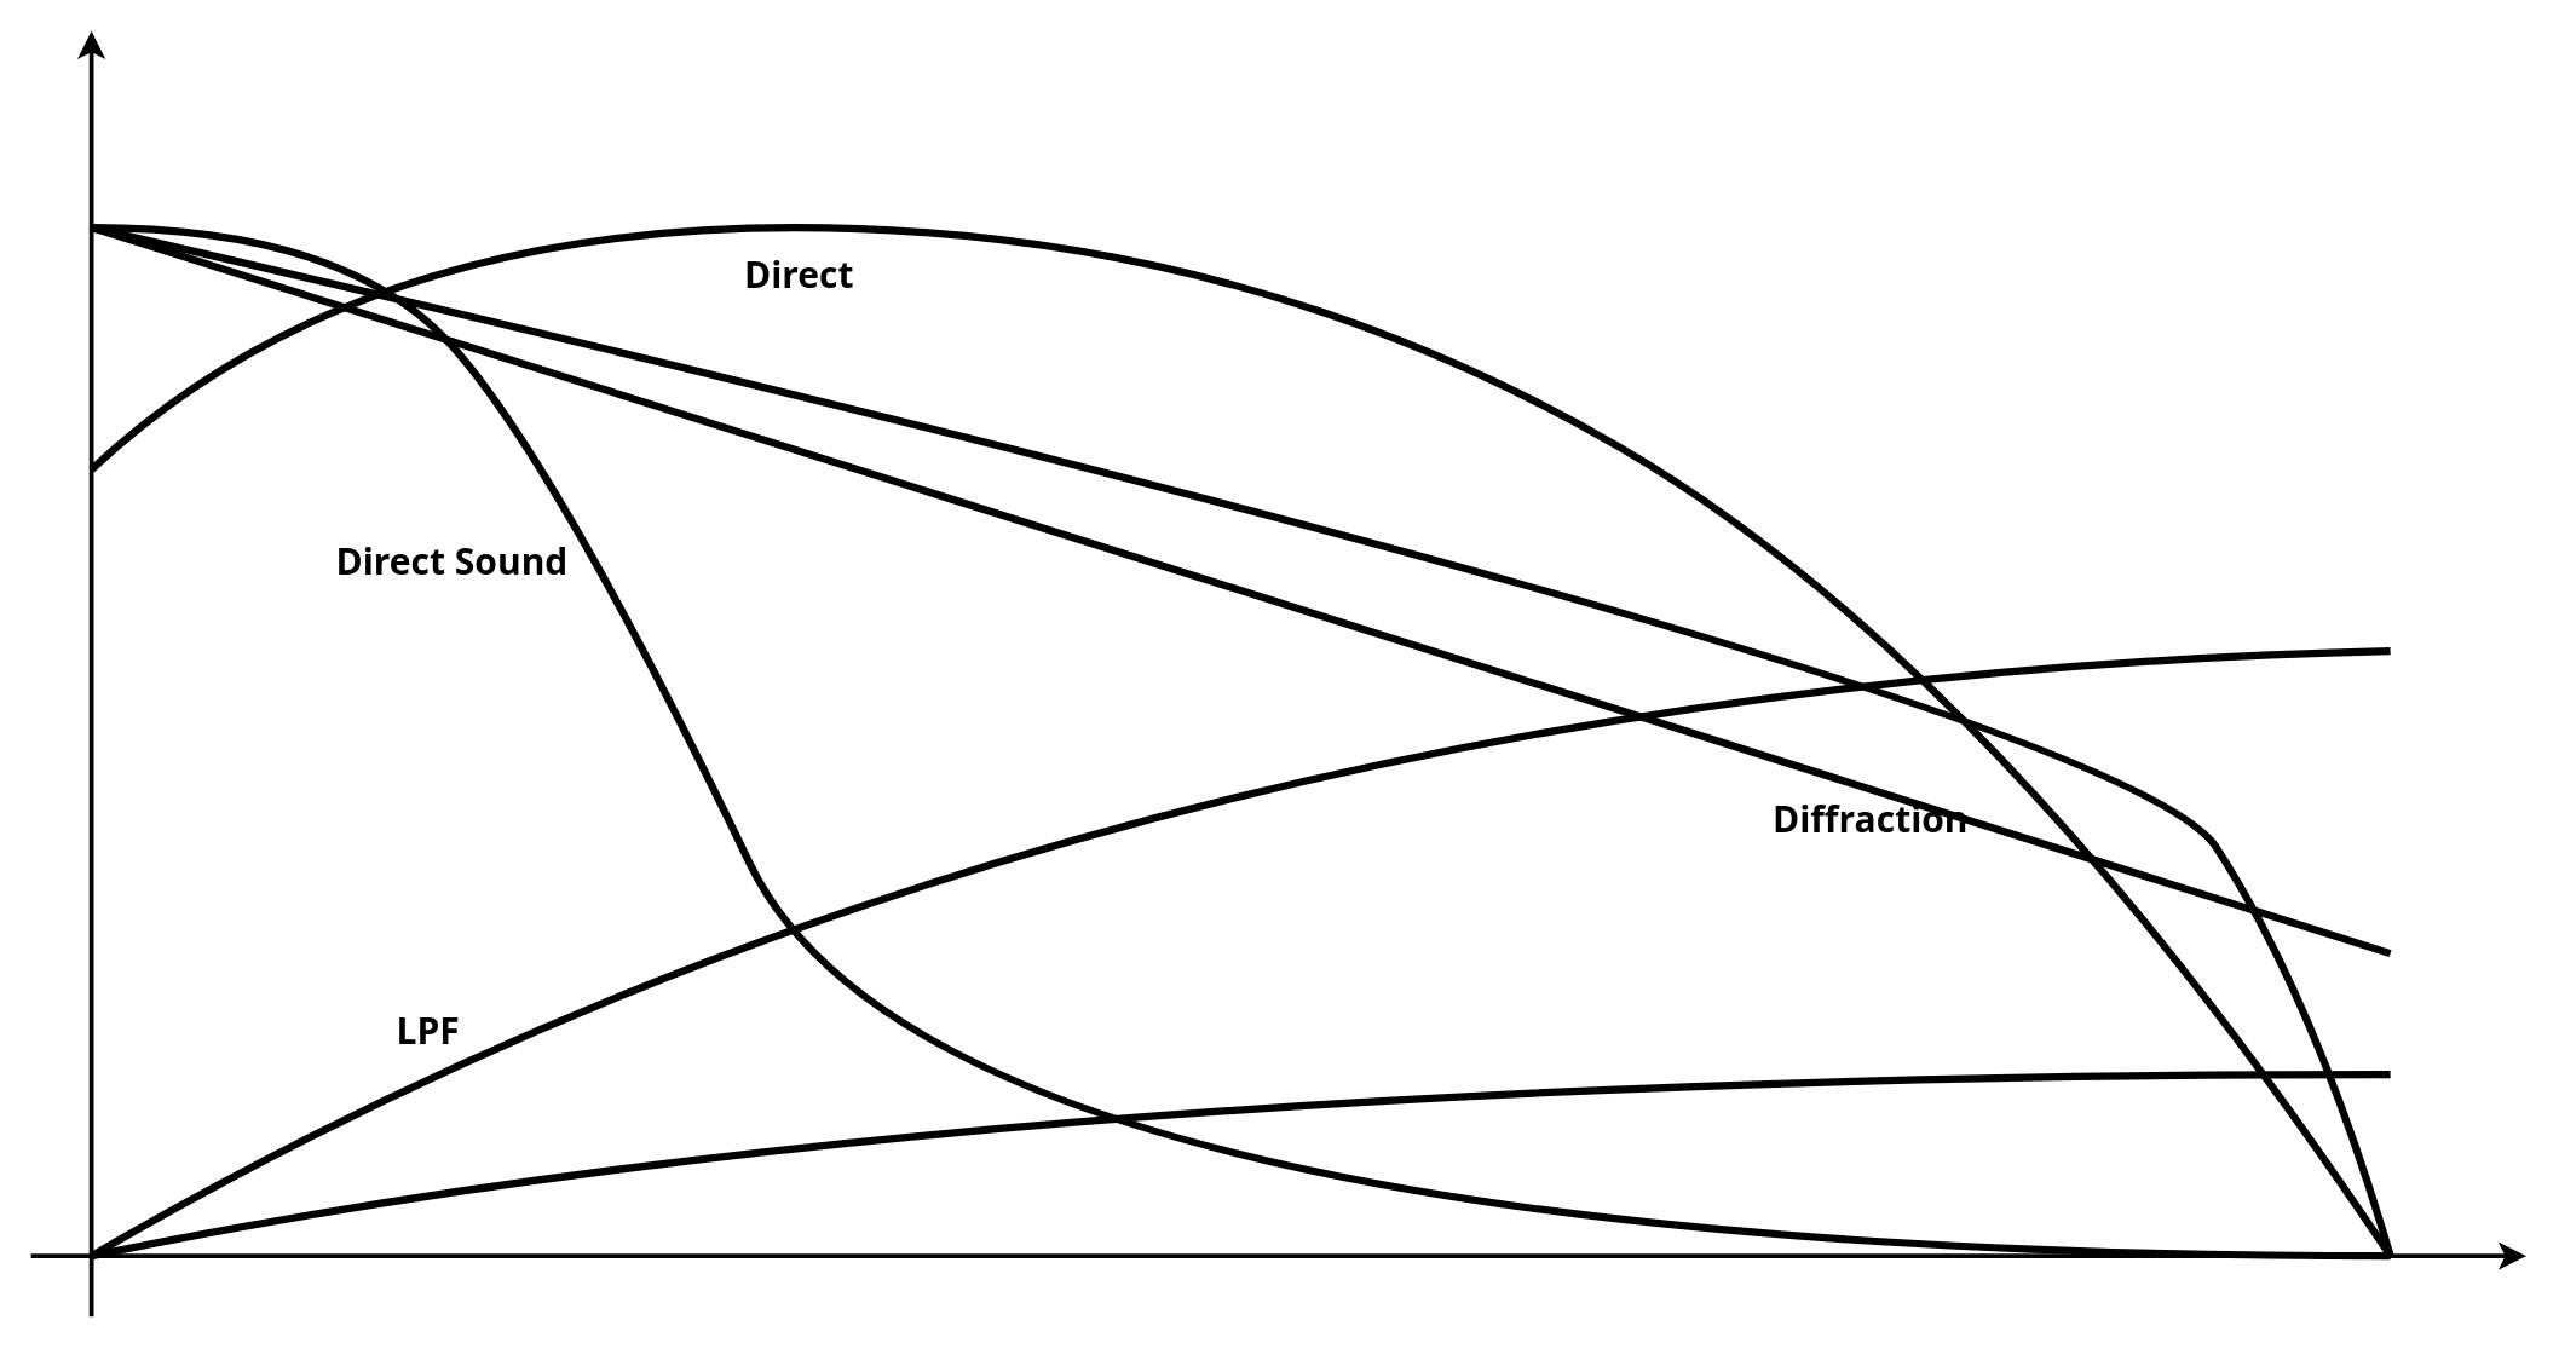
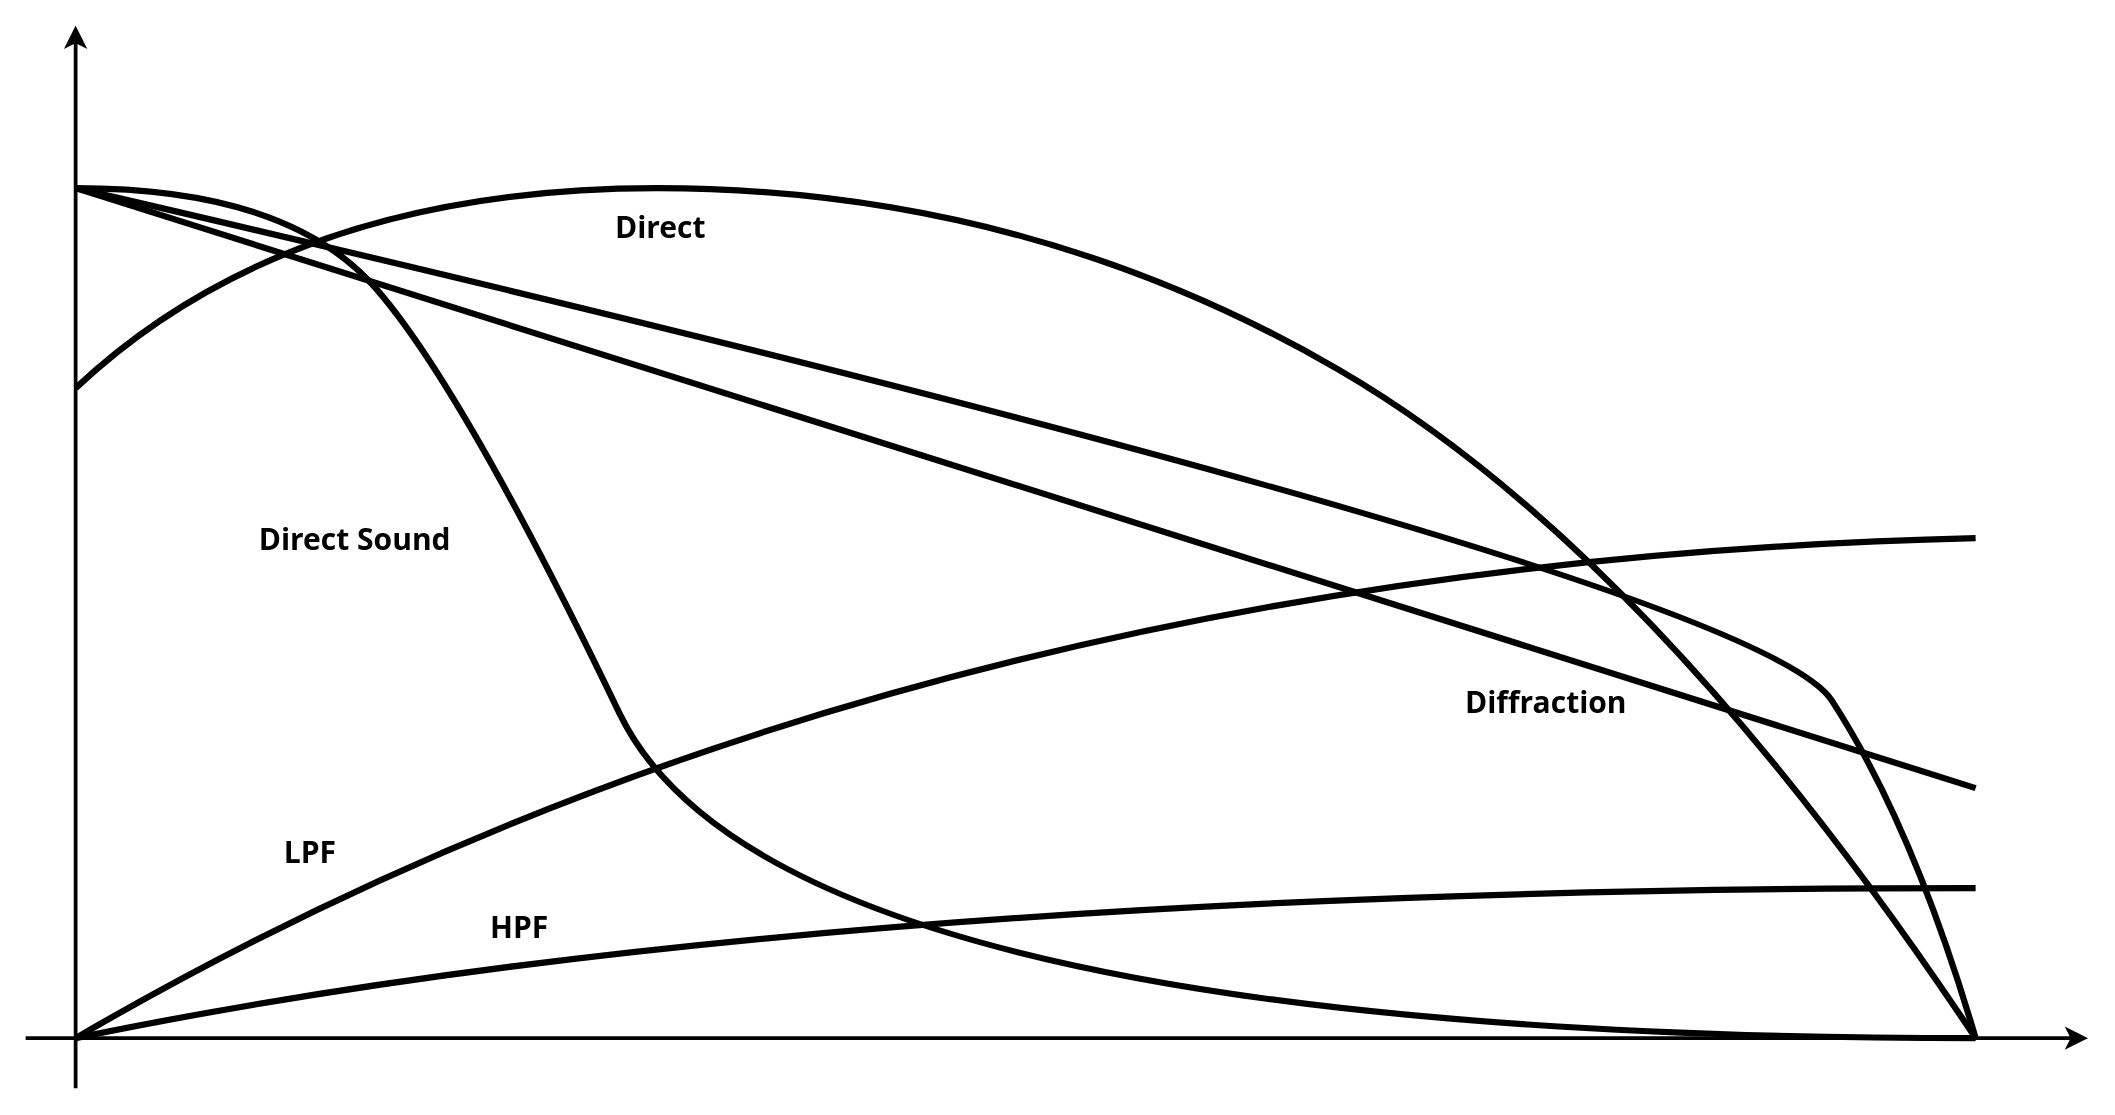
  <mxCell id="0" />
  <mxCell id="1" parent="0" />
  <mxCell id="2" value="" style="endArrow=classic;html=1;rounded=0;strokeWidth=3;endSize=9;" edge="1" parent="1"><mxGeometry width="50" height="50" relative="1" as="geometry"><mxPoint x="20" y="830" as="sourcePoint" /><mxPoint x="1670" y="830" as="targetPoint" /></mxGeometry></mxCell>
  <mxCell id="3" value="" style="endArrow=classic;html=1;rounded=0;strokeWidth=3;endSize=9;" edge="1" parent="1"><mxGeometry width="50" height="50" relative="1" as="geometry"><mxPoint x="60" y="870" as="sourcePoint" /><mxPoint x="60" y="20" as="targetPoint" /></mxGeometry></mxCell>
  <mxCell id="4" value="" style="endArrow=none;html=1;rounded=0;curved=1;strokeWidth=5;strokeColor=light-dark(#000000,#CC0000);" edge="1" parent="1"><mxGeometry width="50" height="50" relative="1" as="geometry"><mxPoint x="60" y="150" as="sourcePoint" /><mxPoint x="1580" y="830" as="targetPoint" /><Array as="points"><mxPoint x="230" y="150" /><mxPoint x="370" y="310" /><mxPoint x="620" y="830" /></Array></mxGeometry></mxCell>
  <mxCell id="5" value="" style="endArrow=none;html=1;rounded=0;curved=1;strokeWidth=5;strokeColor=light-dark(#000000,#FFFF00);" edge="1" parent="1"><mxGeometry width="50" height="50" relative="1" as="geometry"><mxPoint x="60" y="310" as="sourcePoint" /><mxPoint x="1580" y="830" as="targetPoint" /><Array as="points"><mxPoint x="230" y="150" /><mxPoint x="820" y="150" /><mxPoint x="1320" y="440" /></Array></mxGeometry></mxCell>
  <mxCell id="6" value="" style="endArrow=none;html=1;rounded=0;curved=1;strokeWidth=5;strokeColor=light-dark(#000000,#004C99);" edge="1" parent="1"><mxGeometry width="50" height="50" relative="1" as="geometry"><mxPoint x="60" y="830" as="sourcePoint" /><mxPoint x="1580" y="430" as="targetPoint" /><Array as="points"><mxPoint x="710" y="450" /></Array></mxGeometry></mxCell>
  <mxCell id="7" value="" style="endArrow=none;html=1;rounded=0;curved=1;strokeWidth=5;strokeColor=light-dark(#000000,#00CCCC);" edge="1" parent="1"><mxGeometry width="50" height="50" relative="1" as="geometry"><mxPoint x="60" y="830" as="sourcePoint" /><mxPoint x="1580" y="710" as="targetPoint" /><Array as="points"><mxPoint x="640" y="710" /></Array></mxGeometry></mxCell>
  <mxCell id="8" value="" style="endArrow=none;html=1;rounded=0;curved=1;strokeWidth=5;strokeColor=light-dark(#000000,#009900);" edge="1" parent="1"><mxGeometry width="50" height="50" relative="1" as="geometry"><mxPoint x="60" y="150" as="sourcePoint" /><mxPoint x="1580" y="630" as="targetPoint" /></mxGeometry></mxCell>
  <mxCell id="9" value="" style="endArrow=none;html=1;rounded=0;curved=1;strokeWidth=5;strokeColor=light-dark(#000000,#CC6600);" edge="1" parent="1"><mxGeometry width="50" height="50" relative="1" as="geometry"><mxPoint x="60" y="150" as="sourcePoint" /><mxPoint x="1580" y="830" as="targetPoint" /><Array as="points"><mxPoint x="1400" y="460" /><mxPoint x="1530" y="660" /></Array></mxGeometry></mxCell>
- <mxCell id="10" value="Direct Sound" style="text;html=1;align=left;verticalAlign=top;whiteSpace=wrap;rounded=0;fontFamily=Noto Sans;fontSource=https%3A%2F%2Ffonts.googleapis.com%2Fcss%3Ffamily%3DNoto%2BSans;fontSize=24;horizontal=1;labelBorderColor=none;labelBackgroundColor=none;fontColor=light-dark(#000000,#CC0000);fontStyle=1" vertex="1" parent="1"><mxGeometry x="220" y="350" width="190" height="40" as="geometry" /></mxCell>
+ <mxCell id="10" value="Direct Sound" style="text;html=1;align=left;verticalAlign=top;whiteSpace=wrap;rounded=0;fontFamily=Noto Sans;fontSource=https%3A%2F%2Ffonts.googleapis.com%2Fcss%3Ffamily%3DNoto%2BSans;fontSize=24;horizontal=1;labelBorderColor=none;labelBackgroundColor=none;fontColor=light-dark(#000000,#CC0000);fontStyle=1" vertex="1" parent="1"><mxGeometry x="205" y="410" width="190" height="40" as="geometry" /></mxCell>
  <mxCell id="11" value="Direct" style="text;html=1;align=left;verticalAlign=top;whiteSpace=wrap;rounded=0;fontFamily=Noto Sans;fontSource=https%3A%2F%2Ffonts.googleapis.com%2Fcss%3Ffamily%3DNoto%2BSans;fontSize=24;horizontal=1;labelBorderColor=none;labelBackgroundColor=none;fontColor=light-dark(#000000,#FFFF00);fontStyle=1" vertex="1" parent="1"><mxGeometry x="490" y="160" width="140" height="40" as="geometry" /></mxCell>
- <mxCell id="12" value="LPF" style="text;html=1;align=left;verticalAlign=top;whiteSpace=wrap;rounded=0;fontFamily=Noto Sans;fontSource=https%3A%2F%2Ffonts.googleapis.com%2Fcss%3Ffamily%3DNoto%2BSans;fontSize=24;horizontal=1;labelBorderColor=none;labelBackgroundColor=none;fontColor=light-dark(#000000,#0066CC);fontStyle=1" vertex="1" parent="1"><mxGeometry x="260" y="660" width="80" height="40" as="geometry" /></mxCell>
- <mxCell id="14" value="Diffraction" style="text;html=1;align=left;verticalAlign=top;whiteSpace=wrap;rounded=0;fontFamily=Noto Sans;fontSource=https%3A%2F%2Ffonts.googleapis.com%2Fcss%3Ffamily%3DNoto%2BSans;fontSize=24;horizontal=1;labelBorderColor=none;labelBackgroundColor=none;fontColor=light-dark(#000000,#009900);fontStyle=1" vertex="1" parent="1"><mxGeometry x="1170" y="520" width="140" height="40" as="geometry" /></mxCell>
+ <mxCell id="12" value="LPF" style="text;html=1;align=left;verticalAlign=top;whiteSpace=wrap;rounded=0;fontFamily=Noto Sans;fontSource=https%3A%2F%2Ffonts.googleapis.com%2Fcss%3Ffamily%3DNoto%2BSans;fontSize=24;horizontal=1;labelBorderColor=none;labelBackgroundColor=none;fontColor=light-dark(#000000,#0066CC);fontStyle=1" vertex="1" parent="1"><mxGeometry x="225" y="660" width="80" height="40" as="geometry" /></mxCell>
+ <mxCell id="13" value="HPF" style="text;html=1;align=left;verticalAlign=top;whiteSpace=wrap;rounded=0;fontFamily=Noto Sans;fontSource=https%3A%2F%2Ffonts.googleapis.com%2Fcss%3Ffamily%3DNoto%2BSans;fontSize=24;horizontal=1;labelBorderColor=none;labelBackgroundColor=none;fontColor=light-dark(#000000,#00CCCC);fontStyle=1" vertex="1" parent="1"><mxGeometry x="390" y="720" width="80" height="40" as="geometry" /></mxCell>
+ <mxCell id="14" value="Diffraction" style="text;html=1;align=left;verticalAlign=top;whiteSpace=wrap;rounded=0;fontFamily=Noto Sans;fontSource=https%3A%2F%2Ffonts.googleapis.com%2Fcss%3Ffamily%3DNoto%2BSans;fontSize=24;horizontal=1;labelBorderColor=none;labelBackgroundColor=none;fontColor=light-dark(#000000,#009900);fontStyle=1" vertex="1" parent="1"><mxGeometry x="1170" y="540" width="140" height="40" as="geometry" /></mxCell>
